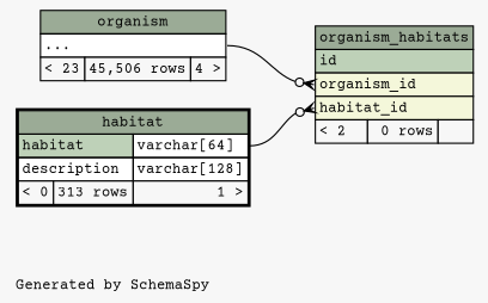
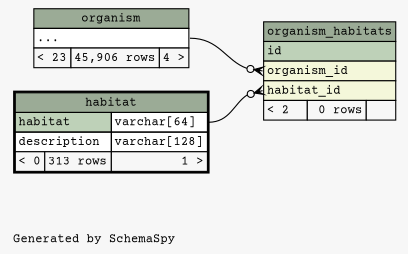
  digraph {
    bgcolor="#f7f7f7"
    fontname="Courier Prime"
    fontsize=11
    label="\nGenerated by SchemaSpy"
    labeljust=l
    nodesep=0.18
    rankdir=RL
    ranksep=0.46
    node [fontname="Courier Prime" fontsize=11 shape=plaintext]
    edge [arrowhead=none arrowsize=0.8 arrowtail=crowodot dir=back fontname="Courier Prime"]
    n1 [label=<     <TABLE BORDER="0" CELLBORDER="1" CELLSPACING="0" BGCOLOR="#ffffff">       <TR><TD COLSPAN="3" BGCOLOR="#9bab96" ALIGN="CENTER">organism_habitats</TD></TR>       <TR><TD PORT="id" COLSPAN="3" BGCOLOR="#bed1b8" ALIGN="LEFT">id</TD></TR>       <TR><TD PORT="organism_id" COLSPAN="3" BGCOLOR="#f4f7da" ALIGN="LEFT">organism_id</TD></TR>       <TR><TD PORT="habitat_id" COLSPAN="3" BGCOLOR="#f4f7da" ALIGN="LEFT">habitat_id</TD></TR>       <TR><TD ALIGN="LEFT" BGCOLOR="#f7f7f7">&lt; 2</TD><TD ALIGN="RIGHT" BGCOLOR="#f7f7f7">0 rows</TD><TD ALIGN="RIGHT" BGCOLOR="#f7f7f7">  </TD></TR>     </TABLE>>]
    n2 [label=<     <TABLE BORDER="2" CELLBORDER="1" CELLSPACING="0" BGCOLOR="#ffffff">       <TR><TD COLSPAN="3" BGCOLOR="#9bab96" ALIGN="CENTER">habitat</TD></TR>       <TR><TD PORT="habitat" COLSPAN="2" BGCOLOR="#bed1b8" ALIGN="LEFT">habitat</TD><TD PORT="habitat.type" ALIGN="LEFT">varchar[64]</TD></TR>       <TR><TD PORT="description" COLSPAN="2" ALIGN="LEFT">description</TD><TD PORT="description.type" ALIGN="LEFT">varchar[128]</TD></TR>       <TR><TD ALIGN="LEFT" BGCOLOR="#f7f7f7">&lt; 0</TD><TD ALIGN="RIGHT" BGCOLOR="#f7f7f7">313 rows</TD><TD ALIGN="RIGHT" BGCOLOR="#f7f7f7">1 &gt;</TD></TR>     </TABLE>>]
-   n3 [label=<     <TABLE BORDER="0" CELLBORDER="1" CELLSPACING="0" BGCOLOR="#ffffff">       <TR><TD COLSPAN="3" BGCOLOR="#9bab96" ALIGN="CENTER">organism</TD></TR>       <TR><TD PORT="elipses" COLSPAN="3" ALIGN="LEFT">...</TD></TR>       <TR><TD ALIGN="LEFT" BGCOLOR="#f7f7f7">&lt; 23</TD><TD ALIGN="RIGHT" BGCOLOR="#f7f7f7">45,506 rows</TD><TD ALIGN="RIGHT" BGCOLOR="#f7f7f7">4 &gt;</TD></TR>     </TABLE>>]
+   n3 [label=<     <TABLE BORDER="0" CELLBORDER="1" CELLSPACING="0" BGCOLOR="#ffffff">       <TR><TD COLSPAN="3" BGCOLOR="#9bab96" ALIGN="CENTER">organism</TD></TR>       <TR><TD PORT="elipses" COLSPAN="3" ALIGN="LEFT">...</TD></TR>       <TR><TD ALIGN="LEFT" BGCOLOR="#f7f7f7">&lt; 23</TD><TD ALIGN="RIGHT" BGCOLOR="#f7f7f7">45,906 rows</TD><TD ALIGN="RIGHT" BGCOLOR="#f7f7f7">4 &gt;</TD></TR>     </TABLE>>]
    n1 -> n2 [headport="habitat.type:e" tailport="habitat_id:w"]
    n1 -> n3 [headport="elipses:e" tailport="organism_id:w"]
  }
